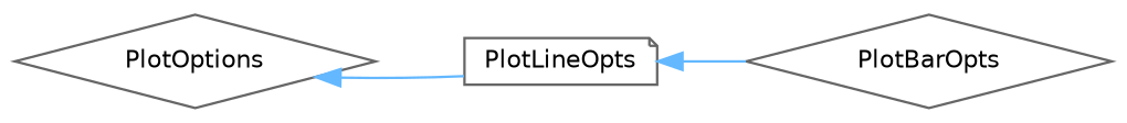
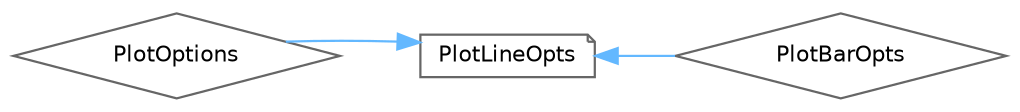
  digraph {
    rankdir=LR
    node [color=grey40 fillcolor=white fontname=Helvetica fontsize=10 shape=diamond style=filled]
    edge [color=steelblue1 dir=back fontname=Helvetica fontsize=10 labelfontname=Helvetica labelfontsize=10 style=solid]
    n1 [height=0.2 label=PlotOptions width=0.4]
    n2 [height=0.2 label=PlotLineOpts shape=note width=0.4]
    n3 [height=0.2 label=PlotBarOpts width=0.4]
-   n1 -> n2
+   n2 -> n1
    n2 -> n3
  }
